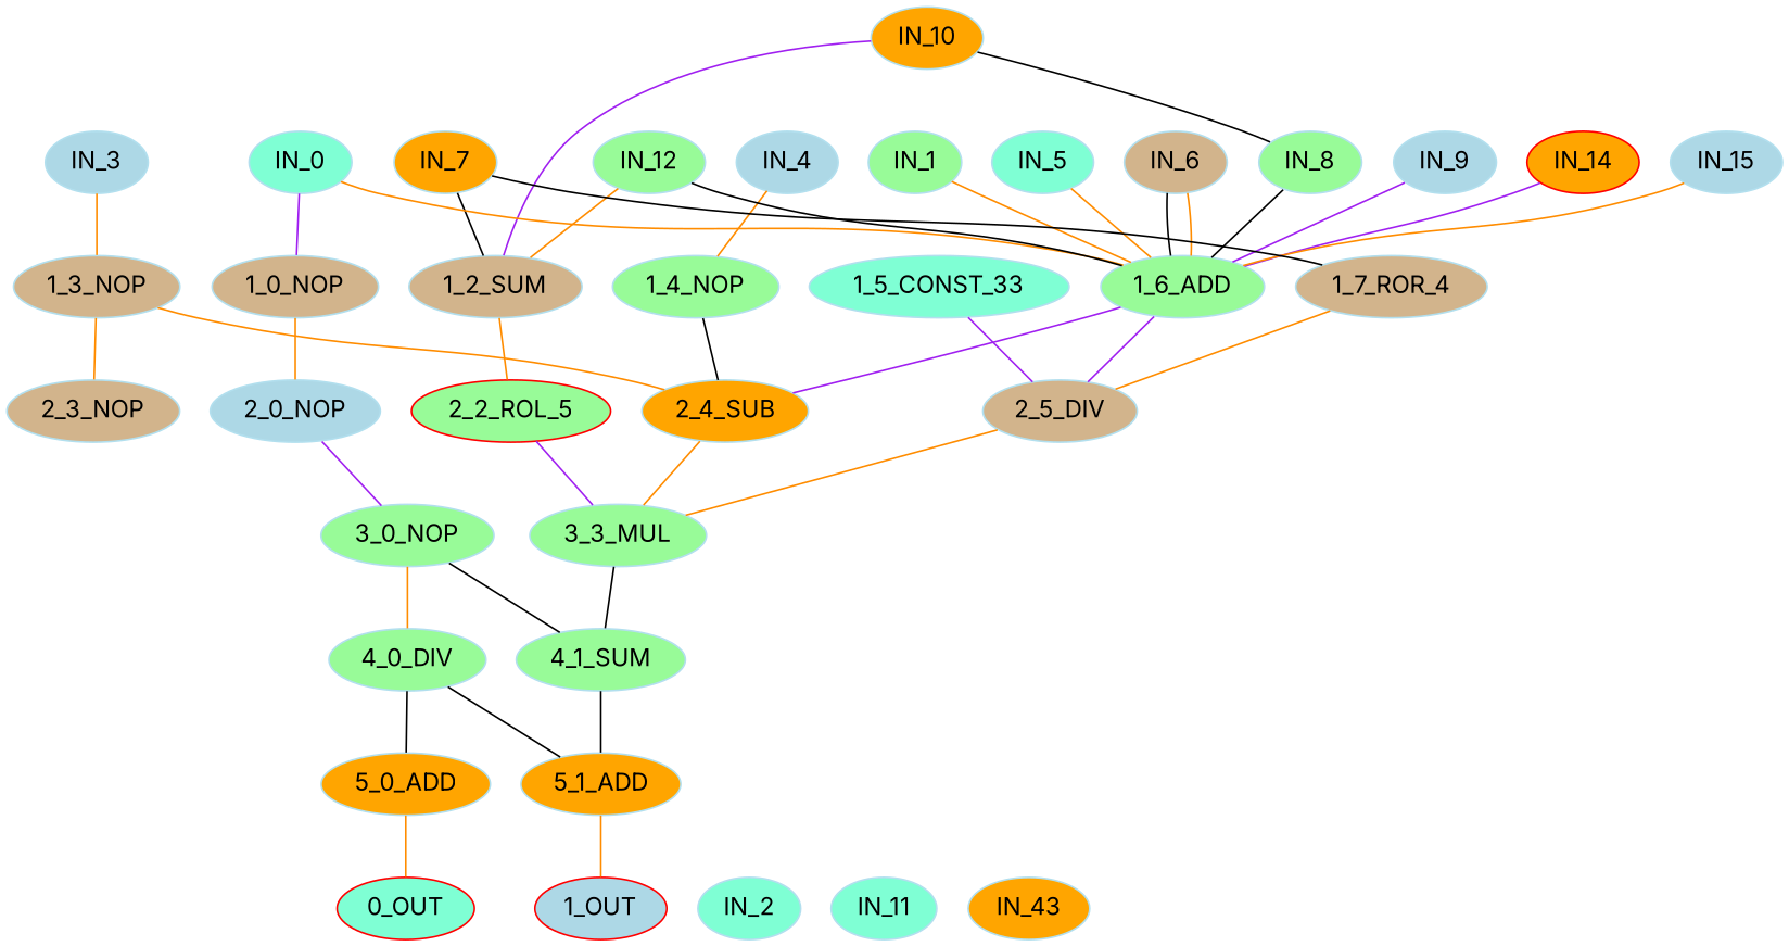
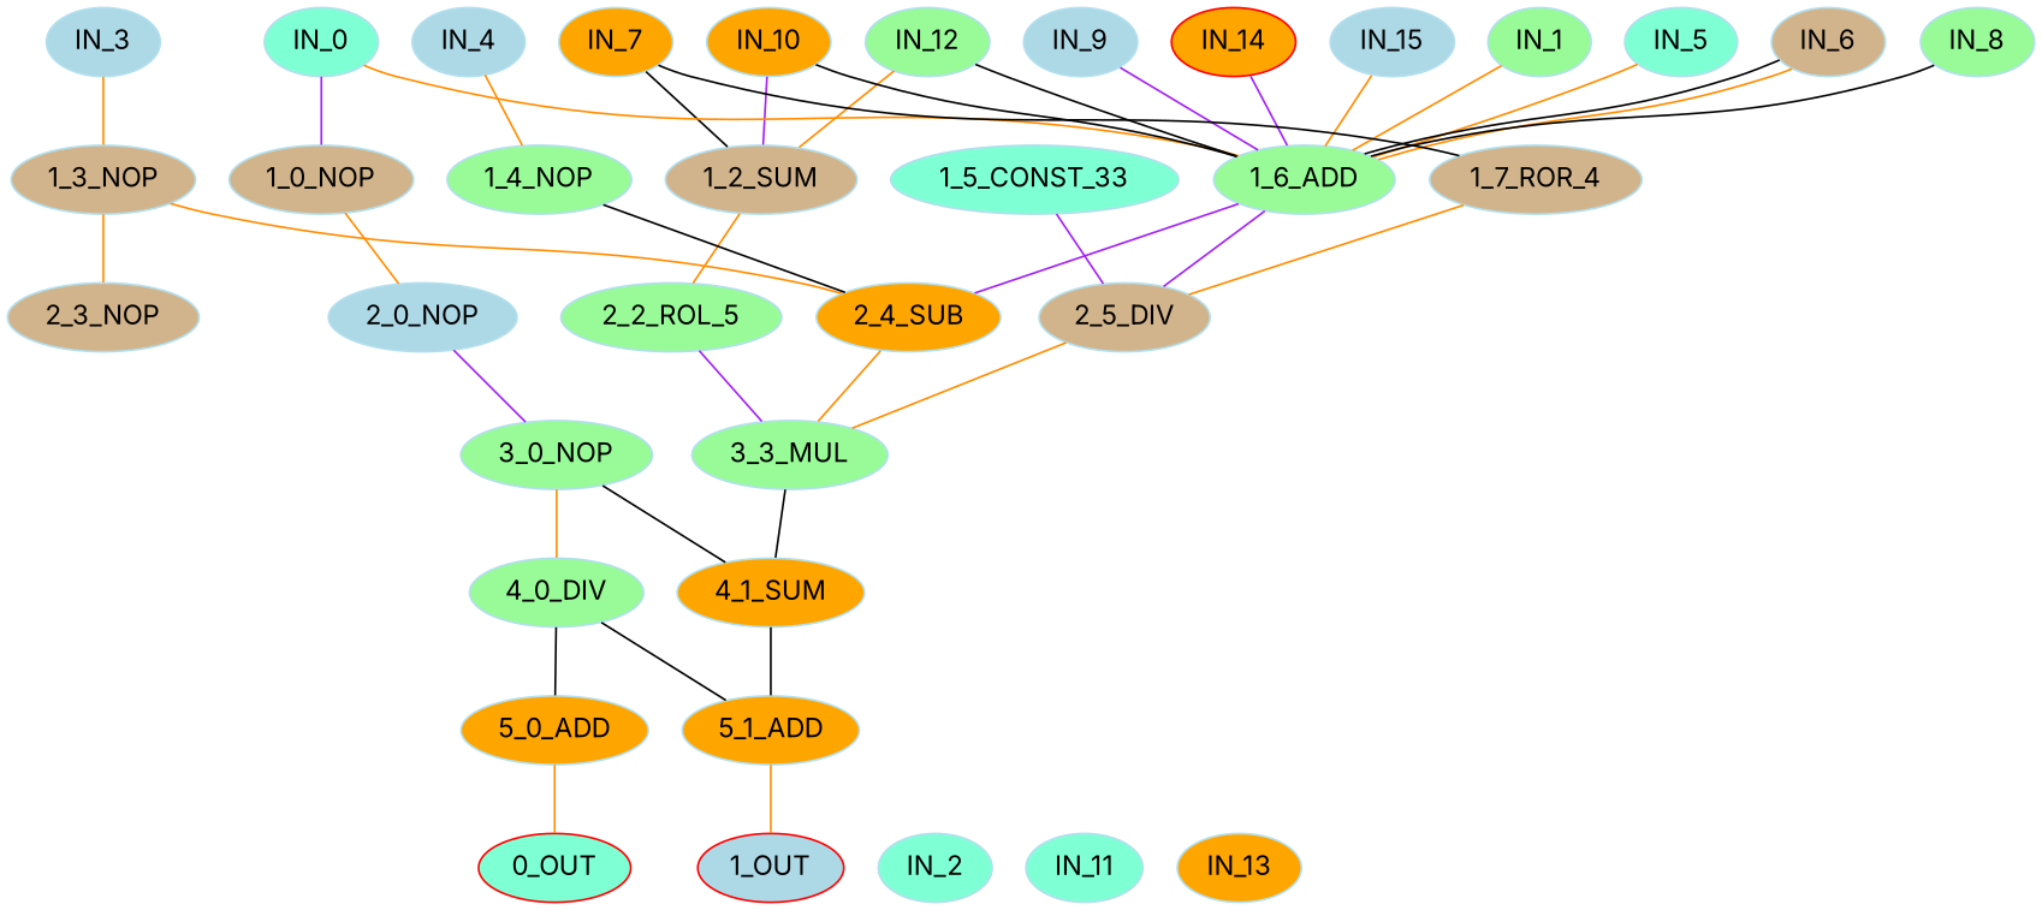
  digraph {
    fontname=Inter
    ordering=out
    rankdir=BT
    node [color=lightblue2 fillcolor=palegreen fontname=Inter style=filled]
    edge [color=darkorange dir=none fontname=Inter]
    "1_0_NOP" [fillcolor=tan]
    "1_2_SUM" [fillcolor=tan]
    "1_3_NOP" [fillcolor=tan]
    "1_4_NOP"
    "1_5_CONST_33" [fillcolor=aquamarine]
    "1_6_ADD"
    "1_7_ROR_4" [fillcolor=tan]
    "2_0_NOP" [fillcolor=lightblue]
-   "2_2_ROL_5" [color=red]
+   "2_2_ROL_5"
    "2_3_NOP" [fillcolor=tan]
    "2_4_SUB" [fillcolor=orange]
    "2_5_DIV" [fillcolor=tan]
    "3_0_NOP"
    "3_3_MUL"
    n15 [label="4_0_DIV"]
-   "4_1_SUM"
+   "4_1_SUM" [fillcolor=orange]
    "5_0_ADD" [fillcolor=orange]
    "5_1_ADD" [fillcolor=orange]
    IN_0 [fillcolor=aquamarine]
    IN_7 [fillcolor=orange]
    IN_10 [fillcolor=orange]
    IN_12
    IN_3 [fillcolor=lightblue]
    IN_4 [fillcolor=lightblue]
    IN_1
    IN_5 [fillcolor=aquamarine]
    IN_6 [fillcolor=tan]
    IN_8
    IN_9 [fillcolor=lightblue]
    IN_14 [color=red fillcolor=orange]
    IN_15 [fillcolor=lightblue]
    IN_2 [fillcolor=aquamarine]
    IN_11 [fillcolor=aquamarine]
-   IN_13 [fillcolor=orange label=IN_43]
+   IN_13 [fillcolor=orange]
    "0_OUT" [color=red fillcolor=aquamarine]
    "1_OUT" [color=red fillcolor=lightblue]
    subgraph sub_1 {
      rank=same
      "1_0_NOP"
      "1_2_SUM"
      "1_3_NOP"
      "1_4_NOP"
      "1_5_CONST_33"
      "1_6_ADD"
      "1_7_ROR_4"
    }
    subgraph sub_2 {
      rank=same
      "2_0_NOP"
      "2_2_ROL_5"
      "2_3_NOP"
      "2_4_SUB"
      "2_5_DIV"
    }
    subgraph sub_3 {
      rank=same
      "3_0_NOP"
      "3_3_MUL"
    }
    subgraph sub_4 {
      rank=same
      n15
      "4_1_SUM"
    }
    subgraph sub_5 {
      rank=same
      "5_0_ADD"
      "5_1_ADD"
    }
    "1_0_NOP" -> IN_0 [color=purple]
    "1_2_SUM" -> IN_7 [color=black]
    "1_2_SUM" -> IN_10 [color=purple]
    "1_2_SUM" -> IN_12
    "1_3_NOP" -> IN_3
    "1_4_NOP" -> IN_4
    "1_6_ADD" -> IN_0
-   IN_8 -> IN_10 [color=black]
+   "1_6_ADD" -> IN_10 [color=black]
    "1_6_ADD" -> IN_12 [color=black]
    "1_6_ADD" -> IN_1
    "1_6_ADD" -> IN_5
    "1_6_ADD" -> IN_6 [color=black]
    "1_6_ADD" -> IN_6
    "1_6_ADD" -> IN_8 [color=black]
    "1_6_ADD" -> IN_9 [color=purple]
    "1_6_ADD" -> IN_14 [color=purple]
    "1_6_ADD" -> IN_15
    "1_7_ROR_4" -> IN_7 [color=black]
    "2_0_NOP" -> "1_0_NOP"
    "2_2_ROL_5" -> "1_2_SUM"
    "2_3_NOP" -> "1_3_NOP"
    "2_4_SUB" -> "1_3_NOP"
    "2_4_SUB" -> "1_4_NOP" [color=black]
    "2_4_SUB" -> "1_6_ADD" [color=purple]
    "2_5_DIV" -> "1_5_CONST_33" [color=purple]
    "2_5_DIV" -> "1_6_ADD" [color=purple]
    "2_5_DIV" -> "1_7_ROR_4"
    "3_0_NOP" -> "2_0_NOP" [color=purple]
    "3_3_MUL" -> "2_2_ROL_5" [color=purple]
    "3_3_MUL" -> "2_4_SUB"
    "3_3_MUL" -> "2_5_DIV"
    n15 -> "3_0_NOP"
    "4_1_SUM" -> "3_0_NOP" [color=black]
    "4_1_SUM" -> "3_3_MUL" [color=black]
    "5_0_ADD" -> n15 [color=black]
    "5_1_ADD" -> n15 [color=black]
    "5_1_ADD" -> "4_1_SUM" [color=black]
    "0_OUT" -> "5_0_ADD"
    "1_OUT" -> "5_1_ADD"
  }
